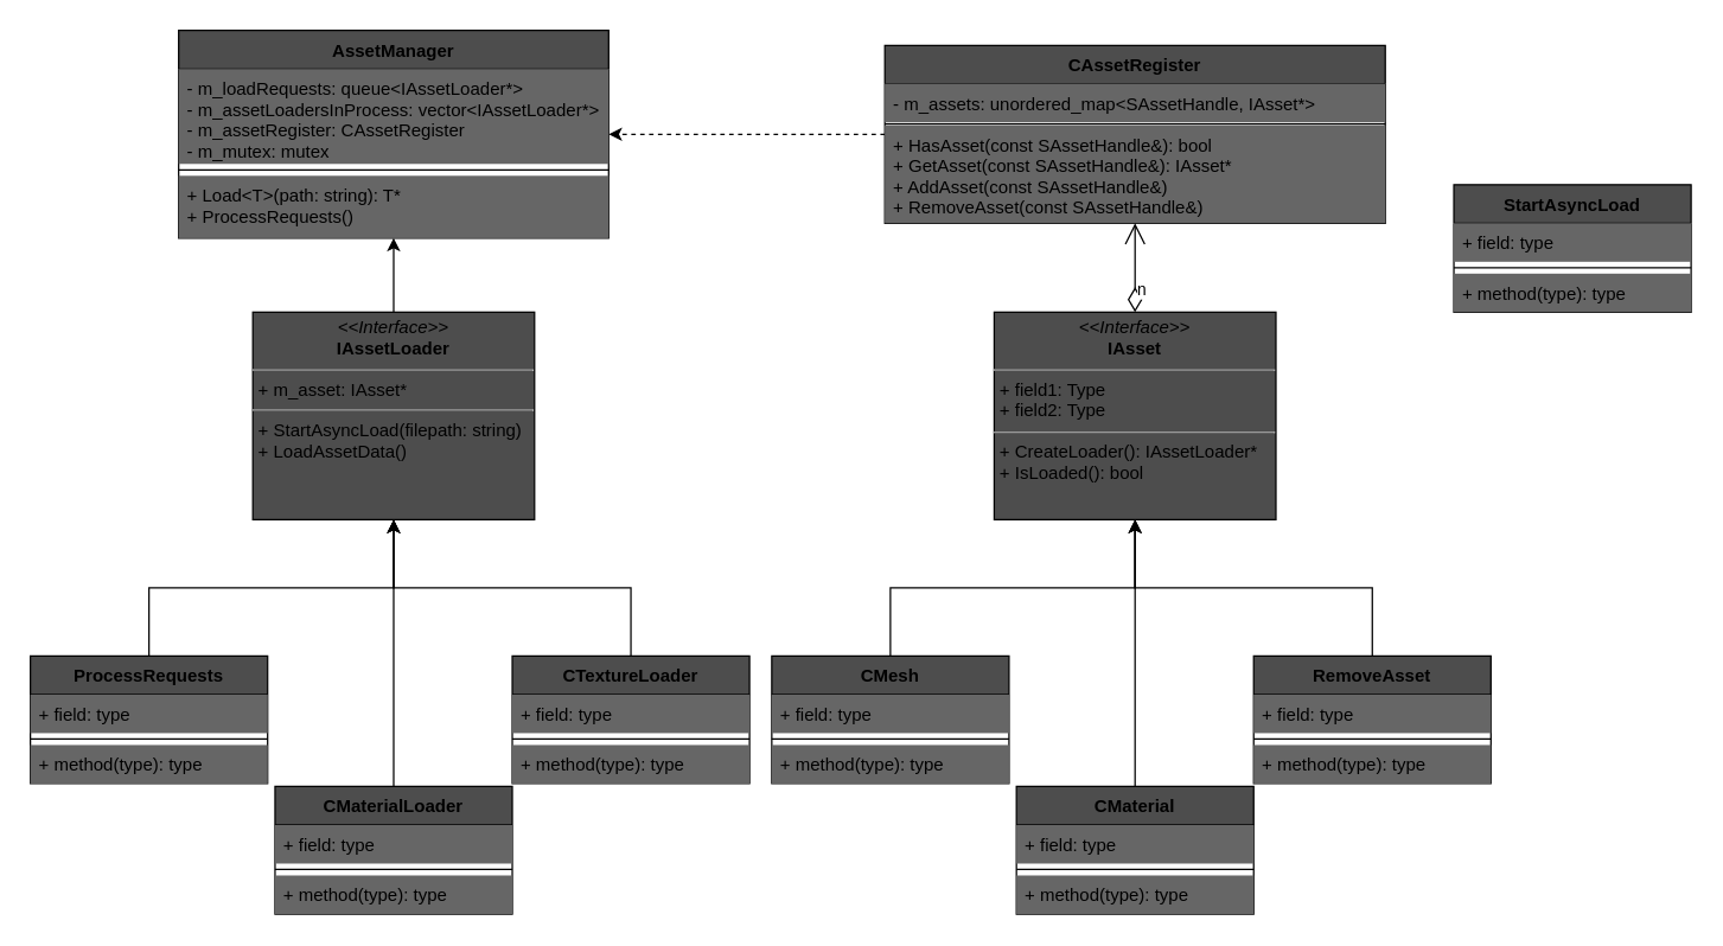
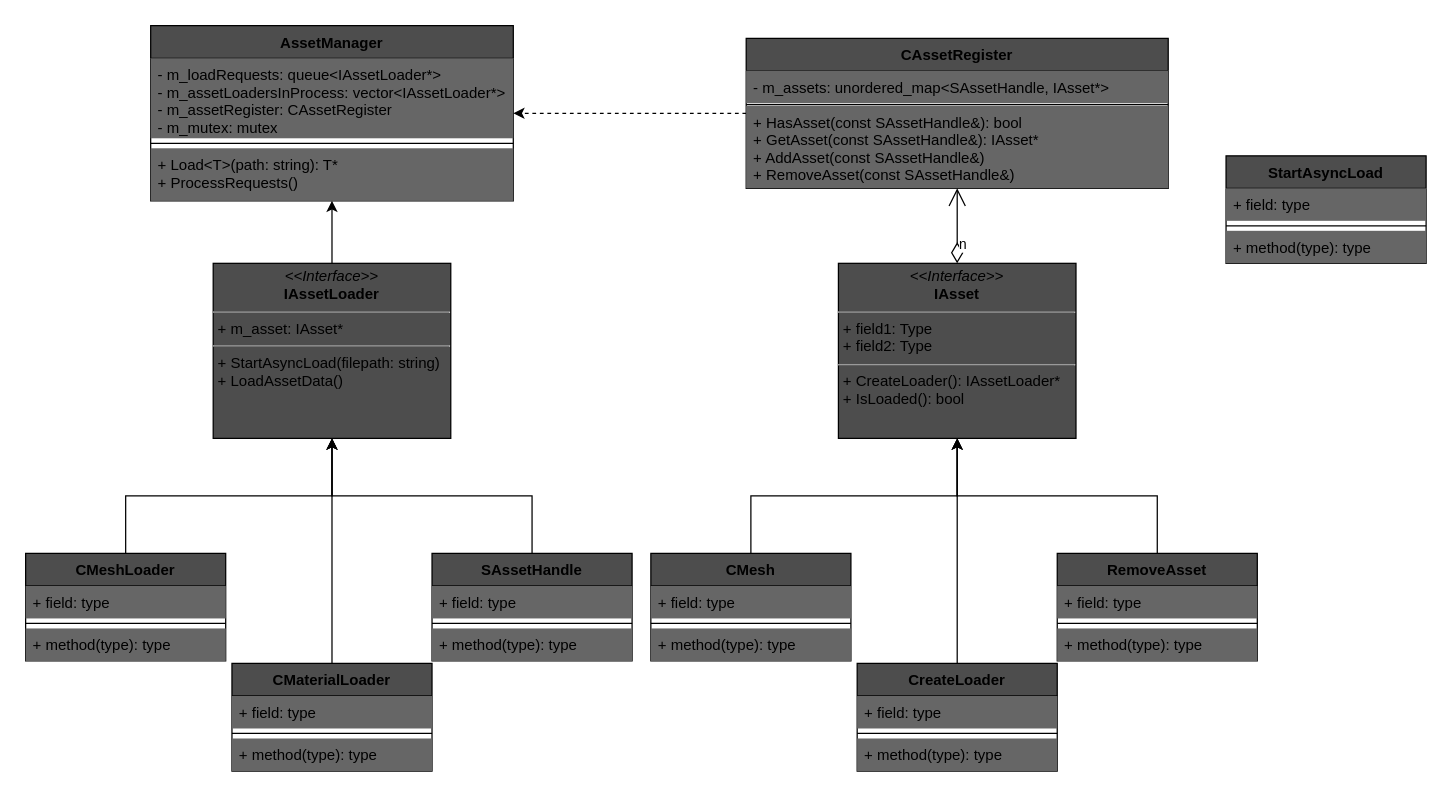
  <mxCell id="0" />
  <mxCell id="1" parent="0" />
  <mxCell id="2" value="AssetManager" style="swimlane;fontStyle=1;align=center;verticalAlign=top;childLayout=stackLayout;horizontal=1;startSize=26;horizontalStack=0;resizeParent=1;resizeParentMax=0;resizeLast=0;collapsible=1;marginBottom=0;fillColor=#4D4D4D;" parent="1" vertex="1"><mxGeometry x="120" y="20" width="290" height="140" as="geometry" /></mxCell>
  <mxCell id="3" value="- m_loadRequests: queue&lt;IAssetLoader*&gt;&#10;- m_assetLoadersInProcess: vector&lt;IAssetLoader*&gt;&#10;- m_assetRegister: CAssetRegister&#10;- m_mutex: mutex" style="text;strokeColor=none;fillColor=#666666;align=left;verticalAlign=top;spacingLeft=4;spacingRight=4;overflow=hidden;rotatable=0;points=[[0,0.5],[1,0.5]];portConstraint=eastwest;" parent="2" vertex="1"><mxGeometry y="26" width="290" height="64" as="geometry" /></mxCell>
  <mxCell id="4" value="" style="line;strokeWidth=1;fillColor=#666666;align=left;verticalAlign=middle;spacingTop=-1;spacingLeft=3;spacingRight=3;rotatable=0;labelPosition=right;points=[];portConstraint=eastwest;" parent="2" vertex="1"><mxGeometry y="90" width="290" height="8" as="geometry" /></mxCell>
  <mxCell id="5" value="+ Load&lt;T&gt;(path: string): T*&#10;+ ProcessRequests()" style="text;strokeColor=none;fillColor=#666666;align=left;verticalAlign=top;spacingLeft=4;spacingRight=4;overflow=hidden;rotatable=0;points=[[0,0.5],[1,0.5]];portConstraint=eastwest;" parent="2" vertex="1"><mxGeometry y="98" width="290" height="42" as="geometry" /></mxCell>
  <mxCell id="6" value="&lt;p style=&quot;margin: 0px ; margin-top: 4px ; text-align: center&quot;&gt;&lt;i&gt;&amp;lt;&amp;lt;Interface&amp;gt;&amp;gt;&lt;/i&gt;&lt;br&gt;&lt;b&gt;IAsset&lt;/b&gt;&lt;/p&gt;&lt;hr size=&quot;1&quot;&gt;&lt;p style=&quot;margin: 0px ; margin-left: 4px&quot;&gt;+ field1: Type&lt;br&gt;+ field2: Type&lt;/p&gt;&lt;hr size=&quot;1&quot;&gt;&lt;p style=&quot;margin: 0px ; margin-left: 4px&quot;&gt;+ CreateLoader(): IAssetLoader*&lt;/p&gt;&lt;p style=&quot;margin: 0px ; margin-left: 4px&quot;&gt;+ IsLoaded(): bool&lt;/p&gt;" style="verticalAlign=top;align=left;overflow=fill;fontSize=12;fontFamily=Helvetica;html=1;fillColor=#4D4D4D;" parent="1" vertex="1"><mxGeometry x="670" y="210" width="190" height="140" as="geometry" /></mxCell>
  <mxCell id="7" style="edgeStyle=orthogonalEdgeStyle;rounded=0;orthogonalLoop=1;jettySize=auto;html=1;entryX=0.5;entryY=1;entryDx=0;entryDy=0;fillColor=#666666;" parent="1" source="8" target="6" edge="1"><mxGeometry relative="1" as="geometry" /></mxCell>
  <mxCell id="8" value="CMesh" style="swimlane;fontStyle=1;align=center;verticalAlign=top;childLayout=stackLayout;horizontal=1;startSize=26;horizontalStack=0;resizeParent=1;resizeParentMax=0;resizeLast=0;collapsible=1;marginBottom=0;fillColor=#4D4D4D;" parent="1" vertex="1"><mxGeometry x="520" y="442" width="160" height="86" as="geometry" /></mxCell>
  <mxCell id="9" value="+ field: type" style="text;strokeColor=none;fillColor=#666666;align=left;verticalAlign=top;spacingLeft=4;spacingRight=4;overflow=hidden;rotatable=0;points=[[0,0.5],[1,0.5]];portConstraint=eastwest;" parent="8" vertex="1"><mxGeometry y="26" width="160" height="26" as="geometry" /></mxCell>
  <mxCell id="10" value="" style="line;strokeWidth=1;fillColor=#666666;align=left;verticalAlign=middle;spacingTop=-1;spacingLeft=3;spacingRight=3;rotatable=0;labelPosition=right;points=[];portConstraint=eastwest;" parent="8" vertex="1"><mxGeometry y="52" width="160" height="8" as="geometry" /></mxCell>
  <mxCell id="11" value="+ method(type): type" style="text;strokeColor=none;fillColor=#666666;align=left;verticalAlign=top;spacingLeft=4;spacingRight=4;overflow=hidden;rotatable=0;points=[[0,0.5],[1,0.5]];portConstraint=eastwest;" parent="8" vertex="1"><mxGeometry y="60" width="160" height="26" as="geometry" /></mxCell>
  <mxCell id="12" style="edgeStyle=orthogonalEdgeStyle;rounded=0;orthogonalLoop=1;jettySize=auto;html=1;entryX=0.5;entryY=1;entryDx=0;entryDy=0;fillColor=#666666;" parent="1" source="13" target="6" edge="1"><mxGeometry relative="1" as="geometry" /></mxCell>
  <mxCell id="13" value="RemoveAsset" style="swimlane;fontStyle=1;align=center;verticalAlign=top;childLayout=stackLayout;horizontal=1;startSize=26;horizontalStack=0;resizeParent=1;resizeParentMax=0;resizeLast=0;collapsible=1;marginBottom=0;fillColor=#4D4D4D;" parent="1" vertex="1"><mxGeometry x="845" y="442" width="160" height="86" as="geometry" /></mxCell>
  <mxCell id="14" value="+ field: type" style="text;strokeColor=none;fillColor=#666666;align=left;verticalAlign=top;spacingLeft=4;spacingRight=4;overflow=hidden;rotatable=0;points=[[0,0.5],[1,0.5]];portConstraint=eastwest;" parent="13" vertex="1"><mxGeometry y="26" width="160" height="26" as="geometry" /></mxCell>
  <mxCell id="15" value="" style="line;strokeWidth=1;fillColor=#666666;align=left;verticalAlign=middle;spacingTop=-1;spacingLeft=3;spacingRight=3;rotatable=0;labelPosition=right;points=[];portConstraint=eastwest;" parent="13" vertex="1"><mxGeometry y="52" width="160" height="8" as="geometry" /></mxCell>
  <mxCell id="16" value="+ method(type): type" style="text;strokeColor=none;fillColor=#666666;align=left;verticalAlign=top;spacingLeft=4;spacingRight=4;overflow=hidden;rotatable=0;points=[[0,0.5],[1,0.5]];portConstraint=eastwest;" parent="13" vertex="1"><mxGeometry y="60" width="160" height="26" as="geometry" /></mxCell>
  <mxCell id="17" style="edgeStyle=orthogonalEdgeStyle;rounded=0;orthogonalLoop=1;jettySize=auto;html=1;entryX=0.5;entryY=1;entryDx=0;entryDy=0;fillColor=#666666;" parent="1" source="18" target="6" edge="1"><mxGeometry relative="1" as="geometry" /></mxCell>
- <mxCell id="18" value="CMaterial" style="swimlane;fontStyle=1;align=center;verticalAlign=top;childLayout=stackLayout;horizontal=1;startSize=26;horizontalStack=0;resizeParent=1;resizeParentMax=0;resizeLast=0;collapsible=1;marginBottom=0;fillColor=#4D4D4D;" parent="1" vertex="1"><mxGeometry x="685" y="530" width="160" height="86" as="geometry" /></mxCell>
+ <mxCell id="18" value="CreateLoader" style="swimlane;fontStyle=1;align=center;verticalAlign=top;childLayout=stackLayout;horizontal=1;startSize=26;horizontalStack=0;resizeParent=1;resizeParentMax=0;resizeLast=0;collapsible=1;marginBottom=0;fillColor=#4D4D4D;" parent="1" vertex="1"><mxGeometry x="685" y="530" width="160" height="86" as="geometry" /></mxCell>
  <mxCell id="19" value="+ field: type" style="text;strokeColor=none;fillColor=#666666;align=left;verticalAlign=top;spacingLeft=4;spacingRight=4;overflow=hidden;rotatable=0;points=[[0,0.5],[1,0.5]];portConstraint=eastwest;" parent="18" vertex="1"><mxGeometry y="26" width="160" height="26" as="geometry" /></mxCell>
  <mxCell id="20" value="" style="line;strokeWidth=1;fillColor=#666666;align=left;verticalAlign=middle;spacingTop=-1;spacingLeft=3;spacingRight=3;rotatable=0;labelPosition=right;points=[];portConstraint=eastwest;" parent="18" vertex="1"><mxGeometry y="52" width="160" height="8" as="geometry" /></mxCell>
  <mxCell id="21" value="+ method(type): type" style="text;strokeColor=none;fillColor=#666666;align=left;verticalAlign=top;spacingLeft=4;spacingRight=4;overflow=hidden;rotatable=0;points=[[0,0.5],[1,0.5]];portConstraint=eastwest;" parent="18" vertex="1"><mxGeometry y="60" width="160" height="26" as="geometry" /></mxCell>
  <mxCell id="22" style="edgeStyle=orthogonalEdgeStyle;rounded=0;orthogonalLoop=1;jettySize=auto;html=1;fillColor=#666666;dashed=1;" edge="1" parent="1" source="23" target="2"><mxGeometry relative="1" as="geometry" /></mxCell>
  <mxCell id="23" value="CAssetRegister" style="swimlane;fontStyle=1;align=center;verticalAlign=top;childLayout=stackLayout;horizontal=1;startSize=26;horizontalStack=0;resizeParent=1;resizeParentMax=0;resizeLast=0;collapsible=1;marginBottom=0;fillColor=#4D4D4D;" parent="1" vertex="1"><mxGeometry x="596.25" y="30" width="337.5" height="120" as="geometry" /></mxCell>
  <mxCell id="24" value="- m_assets: unordered_map&lt;SAssetHandle, IAsset*&gt;" style="text;strokeColor=none;fillColor=#666666;align=left;verticalAlign=top;spacingLeft=4;spacingRight=4;overflow=hidden;rotatable=0;points=[[0,0.5],[1,0.5]];portConstraint=eastwest;" parent="23" vertex="1"><mxGeometry y="26" width="337.5" height="26" as="geometry" /></mxCell>
  <mxCell id="25" value="" style="line;strokeWidth=1;fillColor=#666666;align=left;verticalAlign=middle;spacingTop=-1;spacingLeft=3;spacingRight=3;rotatable=0;labelPosition=right;points=[];portConstraint=eastwest;" parent="23" vertex="1"><mxGeometry y="52" width="337.5" height="2" as="geometry" /></mxCell>
  <mxCell id="26" value="+ HasAsset(const SAssetHandle&amp;): bool&#10;+ GetAsset(const SAssetHandle&amp;): IAsset*&#10;+ AddAsset(const SAssetHandle&amp;)&#10;+ RemoveAsset(const SAssetHandle&amp;)" style="text;strokeColor=none;fillColor=#666666;align=left;verticalAlign=top;spacingLeft=4;spacingRight=4;overflow=hidden;rotatable=0;points=[[0,0.5],[1,0.5]];portConstraint=eastwest;" parent="23" vertex="1"><mxGeometry y="54" width="337.5" height="66" as="geometry" /></mxCell>
  <mxCell id="27" value="n" style="endArrow=open;html=1;endSize=12;startArrow=diamondThin;startSize=14;startFill=0;edgeStyle=orthogonalEdgeStyle;align=left;verticalAlign=bottom;exitX=0.5;exitY=0;exitDx=0;exitDy=0;entryX=0.5;entryY=1;entryDx=0;entryDy=0;fillColor=#666666;" parent="1" source="6" target="23" edge="1"><mxGeometry x="-0.811" relative="1" as="geometry"><mxPoint x="740" y="270" as="sourcePoint" /><mxPoint x="900" y="270" as="targetPoint" /><mxPoint as="offset" /></mxGeometry></mxCell>
  <mxCell id="28" style="edgeStyle=orthogonalEdgeStyle;rounded=0;orthogonalLoop=1;jettySize=auto;html=1;fillColor=#666666;" edge="1" parent="1" source="29" target="2"><mxGeometry relative="1" as="geometry" /></mxCell>
  <mxCell id="29" value="&lt;p style=&quot;margin: 0px ; margin-top: 4px ; text-align: center&quot;&gt;&lt;i&gt;&amp;lt;&amp;lt;Interface&amp;gt;&amp;gt;&lt;/i&gt;&lt;br&gt;&lt;b&gt;IAssetLoader&lt;/b&gt;&lt;/p&gt;&lt;hr size=&quot;1&quot;&gt;&lt;p style=&quot;margin: 0px ; margin-left: 4px&quot;&gt;+ m_asset: IAsset*&lt;br&gt;&lt;/p&gt;&lt;hr size=&quot;1&quot;&gt;&lt;p style=&quot;margin: 0px ; margin-left: 4px&quot;&gt;+ StartAsyncLoad(filepath: string)&lt;br&gt;&lt;/p&gt;&lt;p style=&quot;margin: 0px ; margin-left: 4px&quot;&gt;+ LoadAssetData()&lt;/p&gt;" style="verticalAlign=top;align=left;overflow=fill;fontSize=12;fontFamily=Helvetica;html=1;fillColor=#4D4D4D;" parent="1" vertex="1"><mxGeometry x="170" y="210" width="190" height="140" as="geometry" /></mxCell>
  <mxCell id="30" style="edgeStyle=orthogonalEdgeStyle;rounded=0;orthogonalLoop=1;jettySize=auto;html=1;fillColor=#666666;" parent="1" source="31" target="29" edge="1"><mxGeometry relative="1" as="geometry"><mxPoint x="265" y="350" as="targetPoint" /></mxGeometry></mxCell>
- <mxCell id="31" value="ProcessRequests" style="swimlane;fontStyle=1;align=center;verticalAlign=top;childLayout=stackLayout;horizontal=1;startSize=26;horizontalStack=0;resizeParent=1;resizeParentMax=0;resizeLast=0;collapsible=1;marginBottom=0;fillColor=#4D4D4D;" parent="1" vertex="1"><mxGeometry x="20" y="442" width="160" height="86" as="geometry" /></mxCell>
+ <mxCell id="31" value="CMeshLoader" style="swimlane;fontStyle=1;align=center;verticalAlign=top;childLayout=stackLayout;horizontal=1;startSize=26;horizontalStack=0;resizeParent=1;resizeParentMax=0;resizeLast=0;collapsible=1;marginBottom=0;fillColor=#4D4D4D;" parent="1" vertex="1"><mxGeometry x="20" y="442" width="160" height="86" as="geometry" /></mxCell>
  <mxCell id="32" value="+ field: type" style="text;strokeColor=none;fillColor=#666666;align=left;verticalAlign=top;spacingLeft=4;spacingRight=4;overflow=hidden;rotatable=0;points=[[0,0.5],[1,0.5]];portConstraint=eastwest;" parent="31" vertex="1"><mxGeometry y="26" width="160" height="26" as="geometry" /></mxCell>
  <mxCell id="33" value="" style="line;strokeWidth=1;fillColor=#666666;align=left;verticalAlign=middle;spacingTop=-1;spacingLeft=3;spacingRight=3;rotatable=0;labelPosition=right;points=[];portConstraint=eastwest;" parent="31" vertex="1"><mxGeometry y="52" width="160" height="8" as="geometry" /></mxCell>
  <mxCell id="34" value="+ method(type): type" style="text;strokeColor=none;fillColor=#666666;align=left;verticalAlign=top;spacingLeft=4;spacingRight=4;overflow=hidden;rotatable=0;points=[[0,0.5],[1,0.5]];portConstraint=eastwest;" parent="31" vertex="1"><mxGeometry y="60" width="160" height="26" as="geometry" /></mxCell>
  <mxCell id="35" style="edgeStyle=orthogonalEdgeStyle;rounded=0;orthogonalLoop=1;jettySize=auto;html=1;fillColor=#666666;" parent="1" source="36" target="29" edge="1"><mxGeometry relative="1" as="geometry"><mxPoint x="265" y="350" as="targetPoint" /></mxGeometry></mxCell>
- <mxCell id="36" value="CTextureLoader" style="swimlane;fontStyle=1;align=center;verticalAlign=top;childLayout=stackLayout;horizontal=1;startSize=26;horizontalStack=0;resizeParent=1;resizeParentMax=0;resizeLast=0;collapsible=1;marginBottom=0;fillColor=#4D4D4D;" parent="1" vertex="1"><mxGeometry x="345" y="442" width="160" height="86" as="geometry" /></mxCell>
+ <mxCell id="36" value="SAssetHandle" style="swimlane;fontStyle=1;align=center;verticalAlign=top;childLayout=stackLayout;horizontal=1;startSize=26;horizontalStack=0;resizeParent=1;resizeParentMax=0;resizeLast=0;collapsible=1;marginBottom=0;fillColor=#4D4D4D;" parent="1" vertex="1"><mxGeometry x="345" y="442" width="160" height="86" as="geometry" /></mxCell>
  <mxCell id="37" value="+ field: type" style="text;strokeColor=none;fillColor=#666666;align=left;verticalAlign=top;spacingLeft=4;spacingRight=4;overflow=hidden;rotatable=0;points=[[0,0.5],[1,0.5]];portConstraint=eastwest;" parent="36" vertex="1"><mxGeometry y="26" width="160" height="26" as="geometry" /></mxCell>
  <mxCell id="38" value="" style="line;strokeWidth=1;fillColor=#666666;align=left;verticalAlign=middle;spacingTop=-1;spacingLeft=3;spacingRight=3;rotatable=0;labelPosition=right;points=[];portConstraint=eastwest;" parent="36" vertex="1"><mxGeometry y="52" width="160" height="8" as="geometry" /></mxCell>
  <mxCell id="39" value="+ method(type): type" style="text;strokeColor=none;fillColor=#666666;align=left;verticalAlign=top;spacingLeft=4;spacingRight=4;overflow=hidden;rotatable=0;points=[[0,0.5],[1,0.5]];portConstraint=eastwest;" parent="36" vertex="1"><mxGeometry y="60" width="160" height="26" as="geometry" /></mxCell>
  <mxCell id="40" style="edgeStyle=orthogonalEdgeStyle;rounded=0;orthogonalLoop=1;jettySize=auto;html=1;fillColor=#666666;" parent="1" source="41" target="29" edge="1"><mxGeometry relative="1" as="geometry"><mxPoint x="265" y="350" as="targetPoint" /></mxGeometry></mxCell>
  <mxCell id="41" value="CMaterialLoader" style="swimlane;fontStyle=1;align=center;verticalAlign=top;childLayout=stackLayout;horizontal=1;startSize=26;horizontalStack=0;resizeParent=1;resizeParentMax=0;resizeLast=0;collapsible=1;marginBottom=0;fillColor=#4D4D4D;" parent="1" vertex="1"><mxGeometry x="185" y="530" width="160" height="86" as="geometry" /></mxCell>
  <mxCell id="42" value="+ field: type" style="text;strokeColor=none;fillColor=#666666;align=left;verticalAlign=top;spacingLeft=4;spacingRight=4;overflow=hidden;rotatable=0;points=[[0,0.5],[1,0.5]];portConstraint=eastwest;" parent="41" vertex="1"><mxGeometry y="26" width="160" height="26" as="geometry" /></mxCell>
  <mxCell id="43" value="" style="line;strokeWidth=1;fillColor=#666666;align=left;verticalAlign=middle;spacingTop=-1;spacingLeft=3;spacingRight=3;rotatable=0;labelPosition=right;points=[];portConstraint=eastwest;" parent="41" vertex="1"><mxGeometry y="52" width="160" height="8" as="geometry" /></mxCell>
  <mxCell id="44" value="+ method(type): type" style="text;strokeColor=none;fillColor=#666666;align=left;verticalAlign=top;spacingLeft=4;spacingRight=4;overflow=hidden;rotatable=0;points=[[0,0.5],[1,0.5]];portConstraint=eastwest;" parent="41" vertex="1"><mxGeometry y="60" width="160" height="26" as="geometry" /></mxCell>
  <mxCell id="45" value="StartAsyncLoad" style="swimlane;fontStyle=1;align=center;verticalAlign=top;childLayout=stackLayout;horizontal=1;startSize=26;horizontalStack=0;resizeParent=1;resizeParentMax=0;resizeLast=0;collapsible=1;marginBottom=0;fillColor=#4D4D4D;" vertex="1" parent="1"><mxGeometry x="980" y="124" width="160" height="86" as="geometry" /></mxCell>
  <mxCell id="46" value="+ field: type" style="text;strokeColor=none;fillColor=#666666;align=left;verticalAlign=top;spacingLeft=4;spacingRight=4;overflow=hidden;rotatable=0;points=[[0,0.5],[1,0.5]];portConstraint=eastwest;" vertex="1" parent="45"><mxGeometry y="26" width="160" height="26" as="geometry" /></mxCell>
  <mxCell id="47" value="" style="line;strokeWidth=1;fillColor=#666666;align=left;verticalAlign=middle;spacingTop=-1;spacingLeft=3;spacingRight=3;rotatable=0;labelPosition=right;points=[];portConstraint=eastwest;" vertex="1" parent="45"><mxGeometry y="52" width="160" height="8" as="geometry" /></mxCell>
  <mxCell id="48" value="+ method(type): type" style="text;strokeColor=none;fillColor=#666666;align=left;verticalAlign=top;spacingLeft=4;spacingRight=4;overflow=hidden;rotatable=0;points=[[0,0.5],[1,0.5]];portConstraint=eastwest;" vertex="1" parent="45"><mxGeometry y="60" width="160" height="26" as="geometry" /></mxCell>
